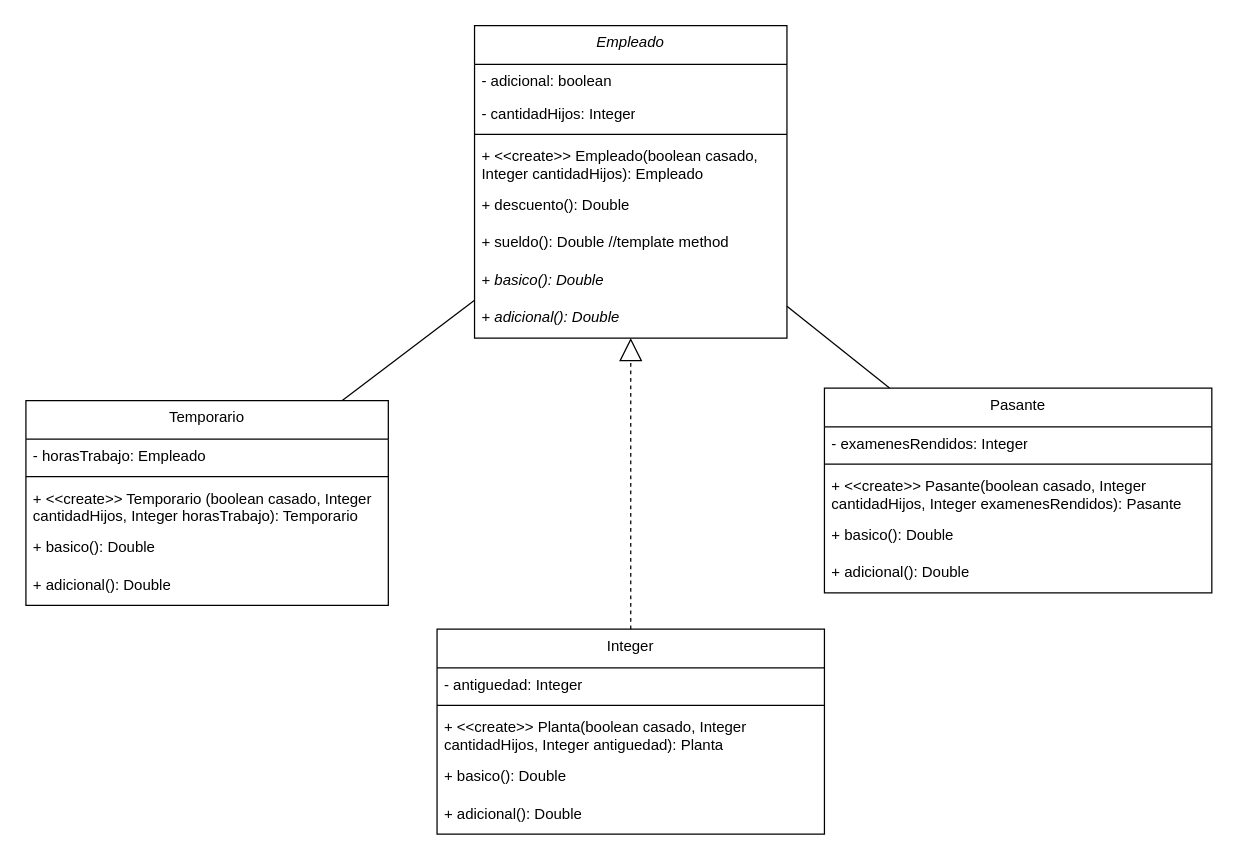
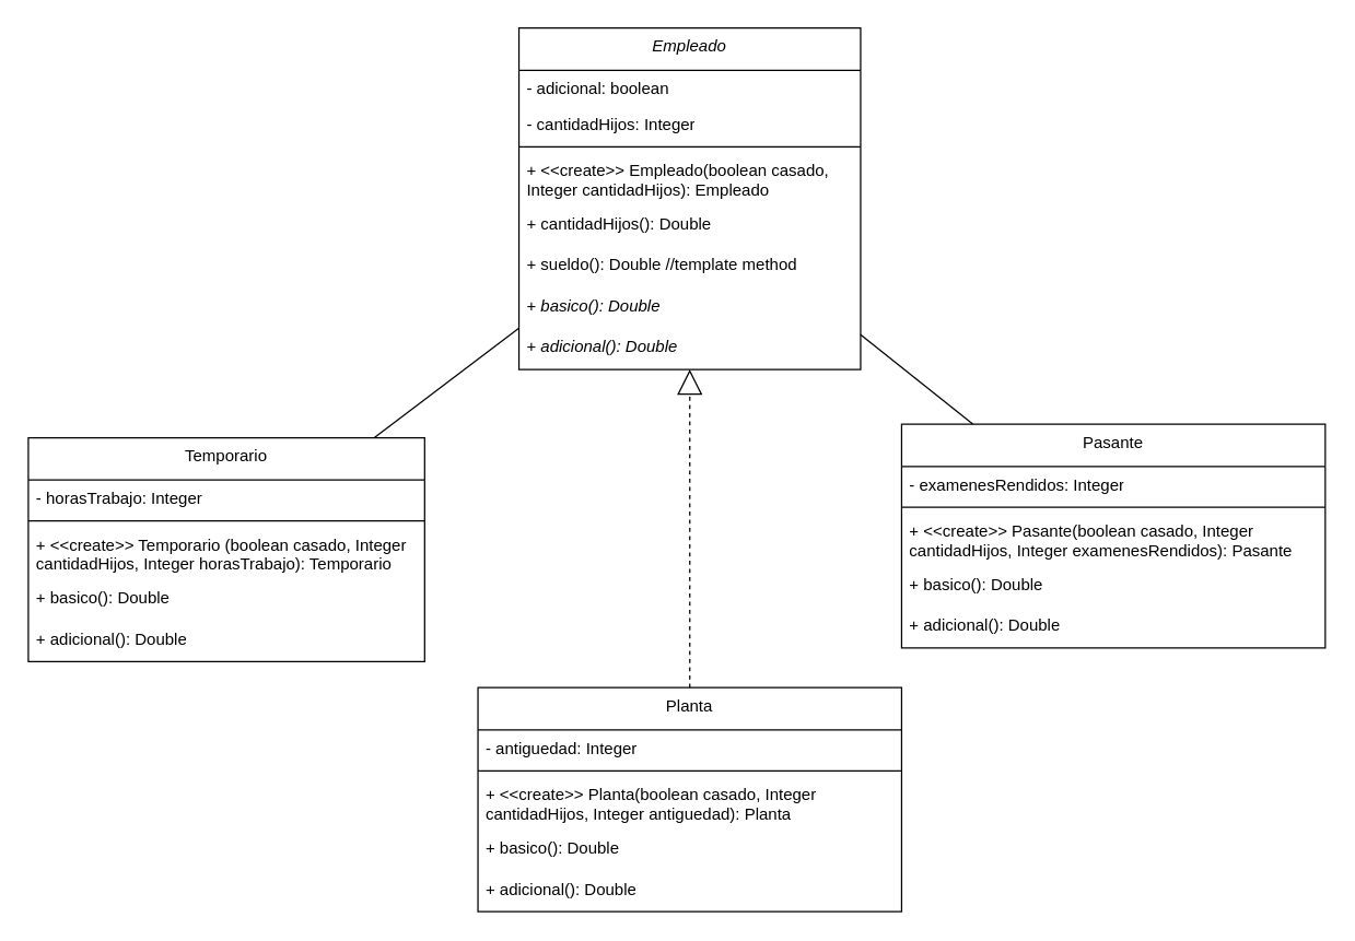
  <mxCell id="0" />
  <mxCell id="1" parent="0" />
  <mxCell id="2" value="&lt;div&gt;&lt;span style=&quot;font-weight: normal;&quot;&gt;&lt;i&gt;Empleado&lt;/i&gt;&lt;/span&gt;&lt;/div&gt;" style="swimlane;fontStyle=1;align=center;verticalAlign=top;childLayout=stackLayout;horizontal=1;startSize=31;horizontalStack=0;resizeParent=1;resizeParentMax=0;resizeLast=0;collapsible=1;marginBottom=0;whiteSpace=wrap;html=1;" vertex="1" parent="1"><mxGeometry x="379" y="20" width="250" height="250" as="geometry" /></mxCell>
  <mxCell id="3" value="- adicional: boolean" style="text;strokeColor=none;fillColor=none;align=left;verticalAlign=top;spacingLeft=4;spacingRight=4;overflow=hidden;rotatable=0;points=[[0,0.5],[1,0.5]];portConstraint=eastwest;whiteSpace=wrap;html=1;" vertex="1" parent="2"><mxGeometry y="31" width="250" height="26" as="geometry" /></mxCell>
  <mxCell id="4" value="- cantidadHijos: Integer" style="text;strokeColor=none;fillColor=none;align=left;verticalAlign=top;spacingLeft=4;spacingRight=4;overflow=hidden;rotatable=0;points=[[0,0.5],[1,0.5]];portConstraint=eastwest;whiteSpace=wrap;html=1;" vertex="1" parent="2"><mxGeometry y="57" width="250" height="26" as="geometry" /></mxCell>
  <mxCell id="5" value="" style="line;strokeWidth=1;fillColor=none;align=left;verticalAlign=middle;spacingTop=-1;spacingLeft=3;spacingRight=3;rotatable=0;labelPosition=right;points=[];portConstraint=eastwest;strokeColor=inherit;" vertex="1" parent="2"><mxGeometry y="83" width="250" height="8" as="geometry" /></mxCell>
  <mxCell id="6" value="+ &amp;lt;&amp;lt;create&amp;gt;&amp;gt; Empleado(boolean casado, Integer cantidadHijos): Empleado" style="text;strokeColor=none;fillColor=none;align=left;verticalAlign=top;spacingLeft=4;spacingRight=4;overflow=hidden;rotatable=0;points=[[0,0.5],[1,0.5]];portConstraint=eastwest;html=1;whiteSpace=wrap;" vertex="1" parent="2"><mxGeometry y="91" width="250" height="39" as="geometry" /></mxCell>
- <mxCell id="7" value="+ descuento(): Double" style="text;strokeColor=none;fillColor=none;align=left;verticalAlign=top;spacingLeft=4;spacingRight=4;overflow=hidden;rotatable=0;points=[[0,0.5],[1,0.5]];portConstraint=eastwest;html=1;whiteSpace=wrap;" vertex="1" parent="2"><mxGeometry y="130" width="250" height="30" as="geometry" /></mxCell>
+ <mxCell id="7" value="+ cantidadHijos(): Double" style="text;strokeColor=none;fillColor=none;align=left;verticalAlign=top;spacingLeft=4;spacingRight=4;overflow=hidden;rotatable=0;points=[[0,0.5],[1,0.5]];portConstraint=eastwest;html=1;whiteSpace=wrap;" vertex="1" parent="2"><mxGeometry y="130" width="250" height="30" as="geometry" /></mxCell>
  <mxCell id="8" value="+ sueldo(): Double //template method" style="text;strokeColor=none;fillColor=none;align=left;verticalAlign=top;spacingLeft=4;spacingRight=4;overflow=hidden;rotatable=0;points=[[0,0.5],[1,0.5]];portConstraint=eastwest;html=1;whiteSpace=wrap;" vertex="1" parent="2"><mxGeometry y="160" width="250" height="30" as="geometry" /></mxCell>
  <mxCell id="9" value="+ &lt;i&gt;basico(): Double&lt;/i&gt;" style="text;strokeColor=none;fillColor=none;align=left;verticalAlign=top;spacingLeft=4;spacingRight=4;overflow=hidden;rotatable=0;points=[[0,0.5],[1,0.5]];portConstraint=eastwest;html=1;whiteSpace=wrap;" vertex="1" parent="2"><mxGeometry y="190" width="250" height="30" as="geometry" /></mxCell>
  <mxCell id="10" value="+ &lt;i&gt;adicional(): Double&lt;/i&gt;" style="text;strokeColor=none;fillColor=none;align=left;verticalAlign=top;spacingLeft=4;spacingRight=4;overflow=hidden;rotatable=0;points=[[0,0.5],[1,0.5]];portConstraint=eastwest;html=1;whiteSpace=wrap;" vertex="1" parent="2"><mxGeometry y="220" width="250" height="30" as="geometry" /></mxCell>
  <mxCell id="11" value="&lt;div&gt;&lt;span style=&quot;font-weight: normal;&quot;&gt;Temporario&lt;/span&gt;&lt;/div&gt;" style="swimlane;fontStyle=1;align=center;verticalAlign=top;childLayout=stackLayout;horizontal=1;startSize=31;horizontalStack=0;resizeParent=1;resizeParentMax=0;resizeLast=0;collapsible=1;marginBottom=0;whiteSpace=wrap;html=1;" vertex="1" parent="1"><mxGeometry x="20" y="320" width="290" height="164" as="geometry" /></mxCell>
- <mxCell id="12" value="- horasTrabajo: Empleado" style="text;strokeColor=none;fillColor=none;align=left;verticalAlign=top;spacingLeft=4;spacingRight=4;overflow=hidden;rotatable=0;points=[[0,0.5],[1,0.5]];portConstraint=eastwest;whiteSpace=wrap;html=1;" vertex="1" parent="11"><mxGeometry y="31" width="290" height="26" as="geometry" /></mxCell>
+ <mxCell id="12" value="- horasTrabajo: Integer" style="text;strokeColor=none;fillColor=none;align=left;verticalAlign=top;spacingLeft=4;spacingRight=4;overflow=hidden;rotatable=0;points=[[0,0.5],[1,0.5]];portConstraint=eastwest;whiteSpace=wrap;html=1;" vertex="1" parent="11"><mxGeometry y="31" width="290" height="26" as="geometry" /></mxCell>
  <mxCell id="13" value="" style="line;strokeWidth=1;fillColor=none;align=left;verticalAlign=middle;spacingTop=-1;spacingLeft=3;spacingRight=3;rotatable=0;labelPosition=right;points=[];portConstraint=eastwest;strokeColor=inherit;" vertex="1" parent="11"><mxGeometry y="57" width="290" height="8" as="geometry" /></mxCell>
  <mxCell id="14" value="+ &amp;lt;&amp;lt;create&amp;gt;&amp;gt; Temporario (boolean casado, Integer cantidadHijos, Integer horasTrabajo): Temporario" style="text;strokeColor=none;fillColor=none;align=left;verticalAlign=top;spacingLeft=4;spacingRight=4;overflow=hidden;rotatable=0;points=[[0,0.5],[1,0.5]];portConstraint=eastwest;html=1;whiteSpace=wrap;" vertex="1" parent="11"><mxGeometry y="65" width="290" height="39" as="geometry" /></mxCell>
  <mxCell id="15" value="+ &lt;span&gt;basico(): Double&lt;/span&gt;" style="text;strokeColor=none;fillColor=none;align=left;verticalAlign=top;spacingLeft=4;spacingRight=4;overflow=hidden;rotatable=0;points=[[0,0.5],[1,0.5]];portConstraint=eastwest;html=1;whiteSpace=wrap;fontStyle=0" vertex="1" parent="11"><mxGeometry y="104" width="290" height="30" as="geometry" /></mxCell>
  <mxCell id="16" value="+ &lt;span&gt;adicional(): Double&lt;/span&gt;" style="text;strokeColor=none;fillColor=none;align=left;verticalAlign=top;spacingLeft=4;spacingRight=4;overflow=hidden;rotatable=0;points=[[0,0.5],[1,0.5]];portConstraint=eastwest;html=1;whiteSpace=wrap;fontStyle=0" vertex="1" parent="11"><mxGeometry y="134" width="290" height="30" as="geometry" /></mxCell>
  <mxCell id="17" value="&lt;div&gt;&lt;span style=&quot;font-weight: normal;&quot;&gt;Pasante&lt;/span&gt;&lt;/div&gt;" style="swimlane;fontStyle=1;align=center;verticalAlign=top;childLayout=stackLayout;horizontal=1;startSize=31;horizontalStack=0;resizeParent=1;resizeParentMax=0;resizeLast=0;collapsible=1;marginBottom=0;whiteSpace=wrap;html=1;" vertex="1" parent="1"><mxGeometry x="659" y="310" width="310" height="164" as="geometry" /></mxCell>
  <mxCell id="18" value="- examenesRendidos: Integer" style="text;strokeColor=none;fillColor=none;align=left;verticalAlign=top;spacingLeft=4;spacingRight=4;overflow=hidden;rotatable=0;points=[[0,0.5],[1,0.5]];portConstraint=eastwest;whiteSpace=wrap;html=1;" vertex="1" parent="17"><mxGeometry y="31" width="310" height="26" as="geometry" /></mxCell>
  <mxCell id="19" value="" style="line;strokeWidth=1;fillColor=none;align=left;verticalAlign=middle;spacingTop=-1;spacingLeft=3;spacingRight=3;rotatable=0;labelPosition=right;points=[];portConstraint=eastwest;strokeColor=inherit;" vertex="1" parent="17"><mxGeometry y="57" width="310" height="8" as="geometry" /></mxCell>
  <mxCell id="20" value="+ &amp;lt;&amp;lt;create&amp;gt;&amp;gt; Pasante(boolean casado, Integer cantidadHijos, Integer examenesRendidos): Pasante" style="text;strokeColor=none;fillColor=none;align=left;verticalAlign=top;spacingLeft=4;spacingRight=4;overflow=hidden;rotatable=0;points=[[0,0.5],[1,0.5]];portConstraint=eastwest;html=1;whiteSpace=wrap;" vertex="1" parent="17"><mxGeometry y="65" width="310" height="39" as="geometry" /></mxCell>
  <mxCell id="21" value="+ &lt;span&gt;basico(): Double&lt;/span&gt;" style="text;strokeColor=none;fillColor=none;align=left;verticalAlign=top;spacingLeft=4;spacingRight=4;overflow=hidden;rotatable=0;points=[[0,0.5],[1,0.5]];portConstraint=eastwest;html=1;whiteSpace=wrap;fontStyle=0" vertex="1" parent="17"><mxGeometry y="104" width="310" height="30" as="geometry" /></mxCell>
  <mxCell id="22" value="+ &lt;span&gt;adicional(): Double&lt;/span&gt;" style="text;strokeColor=none;fillColor=none;align=left;verticalAlign=top;spacingLeft=4;spacingRight=4;overflow=hidden;rotatable=0;points=[[0,0.5],[1,0.5]];portConstraint=eastwest;html=1;whiteSpace=wrap;fontStyle=0" vertex="1" parent="17"><mxGeometry y="134" width="310" height="30" as="geometry" /></mxCell>
- <mxCell id="23" value="&lt;div&gt;&lt;span style=&quot;font-weight: normal;&quot;&gt;Integer&lt;/span&gt;&lt;/div&gt;" style="swimlane;fontStyle=1;align=center;verticalAlign=top;childLayout=stackLayout;horizontal=1;startSize=31;horizontalStack=0;resizeParent=1;resizeParentMax=0;resizeLast=0;collapsible=1;marginBottom=0;whiteSpace=wrap;html=1;" vertex="1" parent="1"><mxGeometry x="349" y="503" width="310" height="164" as="geometry" /></mxCell>
+ <mxCell id="23" value="&lt;div&gt;&lt;span style=&quot;font-weight: normal;&quot;&gt;Planta&lt;/span&gt;&lt;/div&gt;" style="swimlane;fontStyle=1;align=center;verticalAlign=top;childLayout=stackLayout;horizontal=1;startSize=31;horizontalStack=0;resizeParent=1;resizeParentMax=0;resizeLast=0;collapsible=1;marginBottom=0;whiteSpace=wrap;html=1;" vertex="1" parent="1"><mxGeometry x="349" y="503" width="310" height="164" as="geometry" /></mxCell>
  <mxCell id="24" value="- antiguedad: Integer" style="text;strokeColor=none;fillColor=none;align=left;verticalAlign=top;spacingLeft=4;spacingRight=4;overflow=hidden;rotatable=0;points=[[0,0.5],[1,0.5]];portConstraint=eastwest;whiteSpace=wrap;html=1;" vertex="1" parent="23"><mxGeometry y="31" width="310" height="26" as="geometry" /></mxCell>
  <mxCell id="25" value="" style="line;strokeWidth=1;fillColor=none;align=left;verticalAlign=middle;spacingTop=-1;spacingLeft=3;spacingRight=3;rotatable=0;labelPosition=right;points=[];portConstraint=eastwest;strokeColor=inherit;" vertex="1" parent="23"><mxGeometry y="57" width="310" height="8" as="geometry" /></mxCell>
  <mxCell id="26" value="+ &amp;lt;&amp;lt;create&amp;gt;&amp;gt;&amp;nbsp;&lt;span style=&quot;text-align: center;&quot;&gt;Planta&lt;/span&gt;(boolean casado, Integer cantidadHijos, Integer antiguedad):&amp;nbsp;&lt;span style=&quot;text-align: center;&quot;&gt;Planta&lt;/span&gt;" style="text;strokeColor=none;fillColor=none;align=left;verticalAlign=top;spacingLeft=4;spacingRight=4;overflow=hidden;rotatable=0;points=[[0,0.5],[1,0.5]];portConstraint=eastwest;html=1;whiteSpace=wrap;" vertex="1" parent="23"><mxGeometry y="65" width="310" height="39" as="geometry" /></mxCell>
  <mxCell id="27" value="+ &lt;span&gt;basico(): Double&lt;/span&gt;" style="text;strokeColor=none;fillColor=none;align=left;verticalAlign=top;spacingLeft=4;spacingRight=4;overflow=hidden;rotatable=0;points=[[0,0.5],[1,0.5]];portConstraint=eastwest;html=1;whiteSpace=wrap;fontStyle=0" vertex="1" parent="23"><mxGeometry y="104" width="310" height="30" as="geometry" /></mxCell>
  <mxCell id="28" value="+ &lt;span&gt;adicional(): Double&lt;/span&gt;" style="text;strokeColor=none;fillColor=none;align=left;verticalAlign=top;spacingLeft=4;spacingRight=4;overflow=hidden;rotatable=0;points=[[0,0.5],[1,0.5]];portConstraint=eastwest;html=1;whiteSpace=wrap;fontStyle=0" vertex="1" parent="23"><mxGeometry y="134" width="310" height="30" as="geometry" /></mxCell>
  <mxCell id="29" value="" style="endArrow=none;endSize=16;endFill=0;html=1;rounded=0;" edge="1" parent="1" source="11" target="2"><mxGeometry x="0.25" y="-70" width="160" relative="1" as="geometry"><mxPoint x="165" y="200" as="sourcePoint" /><mxPoint x="325" y="200" as="targetPoint" /><mxPoint as="offset" /></mxGeometry></mxCell>
  <mxCell id="30" value="" style="endArrow=block;endSize=16;endFill=0;html=1;rounded=0;dashed=1;" edge="1" parent="1" source="23" target="2"><mxGeometry x="0.25" y="-70" width="160" relative="1" as="geometry"><mxPoint x="710" y="490" as="sourcePoint" /><mxPoint x="870" y="490" as="targetPoint" /><mxPoint as="offset" /></mxGeometry></mxCell>
  <mxCell id="31" value="" style="endArrow=none;endSize=16;endFill=0;html=1;rounded=0;" edge="1" parent="1" source="17" target="2"><mxGeometry x="0.25" y="-70" width="160" relative="1" as="geometry"><mxPoint x="710" y="490" as="sourcePoint" /><mxPoint x="870" y="490" as="targetPoint" /><mxPoint as="offset" /></mxGeometry></mxCell>
